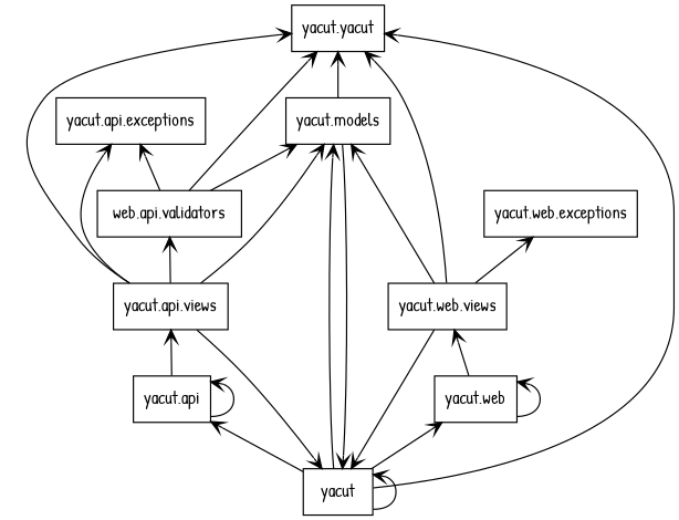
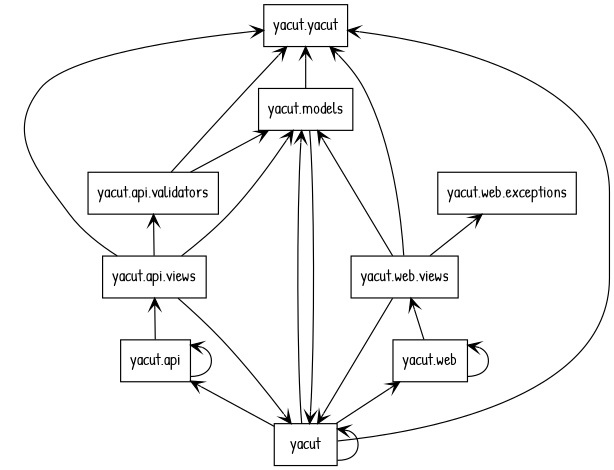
  digraph {
    fontname="Patrick Hand"
    rankdir=BT
    node [color=black fontname="Patrick Hand" shape=box style=solid]
    edge [arrowhead=open arrowtail=none fontname="Patrick Hand"]
    n1 [label=yacut]
    n2 [label="yacut.api"]
    n3 [label="yacut.models"]
    n4 [label="yacut.yacut"]
    n5 [label="yacut.web"]
    n6 [label="yacut.api.views"]
    n7 [label="yacut.web.views"]
-   n8 [label="yacut.api.exceptions"]
-   n9 [label="web.api.validators"]
+   n9 [label="yacut.api.validators"]
    n10 [label="yacut.web.exceptions"]
    n1 -> n1
    n1 -> n2
    n1 -> n3
    n1 -> n4
    n1 -> n5
    n2 -> n2
    n2 -> n6
    n3 -> n1
    n3 -> n4
    n5 -> n5
    n5 -> n7
    n6 -> n1
    n6 -> n3
    n6 -> n4
-   n6 -> n8
    n6 -> n9
    n7 -> n1
    n7 -> n3
    n7 -> n4
    n7 -> n10
    n9 -> n3
    n9 -> n4
-   n9 -> n8
  }
